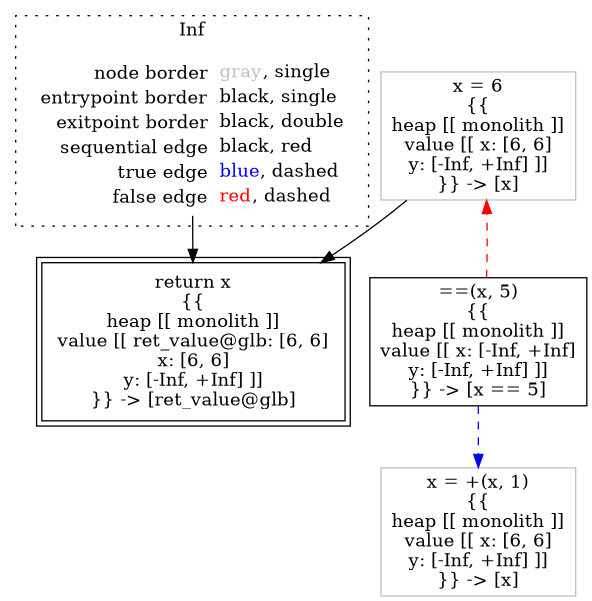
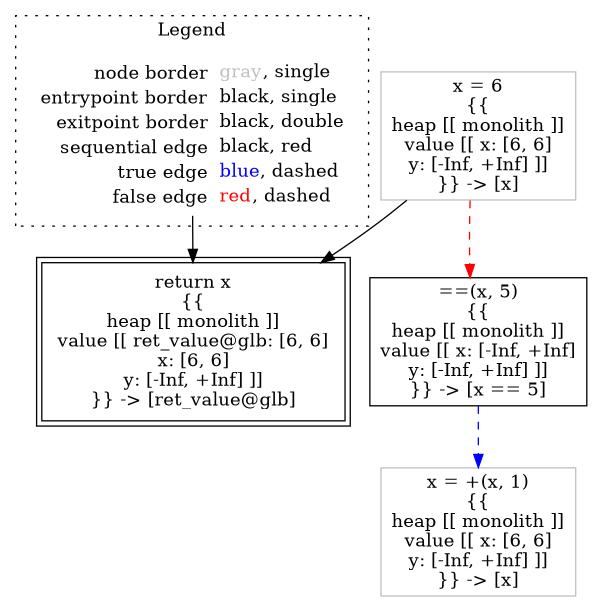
  digraph {
    node [shape=rect color=black]
    edge [color=black]
    n1 [label=<<table border="0" cellpadding="2" cellspacing="0" cellborder="0"><tr><td align="right">node border&nbsp;</td><td align="left"><font color="gray">gray</font>, single</td></tr><tr><td align="right">entrypoint border&nbsp;</td><td align="left"><font color="black">black</font>, single</td></tr><tr><td align="right">exitpoint border&nbsp;</td><td align="left"><font color="black">black</font>, double</td></tr><tr><td align="right">sequential edge&nbsp;</td><td align="left"><font color="black">black</font>, red</td></tr><tr><td align="right">true edge&nbsp;</td><td align="left"><font color="blue">blue</font>, dashed</td></tr><tr><td align="right">false edge&nbsp;</td><td align="left"><font color="red">red</font>, dashed</td></tr></table>> shape=plaintext color=""]
    n2 [label=<return x<BR/>{{<BR/>heap [[ monolith ]]<BR/>value [[ ret_value@glb: [6, 6]<BR/>x: [6, 6]<BR/>y: [-Inf, +Inf] ]]<BR/>}} -&gt; [ret_value@glb]> peripheries=2]
    n3 [label=<==(x, 5)<BR/>{{<BR/>heap [[ monolith ]]<BR/>value [[ x: [-Inf, +Inf]<BR/>y: [-Inf, +Inf] ]]<BR/>}} -&gt; [x == 5]>]
    n4 [color=gray label=<x = +(x, 1)<BR/>{{<BR/>heap [[ monolith ]]<BR/>value [[ x: [6, 6]<BR/>y: [-Inf, +Inf] ]]<BR/>}} -&gt; [x]>]
    n5 [color=gray label=<x = 6<BR/>{{<BR/>heap [[ monolith ]]<BR/>value [[ x: [6, 6]<BR/>y: [-Inf, +Inf] ]]<BR/>}} -&gt; [x]>]
    subgraph cluster_1 {
-     label=Inf
+     label=Legend
      style=dotted
      n1
    }
    n1 -> n2
    n3 -> n4 [color=blue style=dashed]
-   n3 -> n5 [color=red style=dashed]
+   n5 -> n3 [color=red style=dashed]
    n5 -> n2
  }
